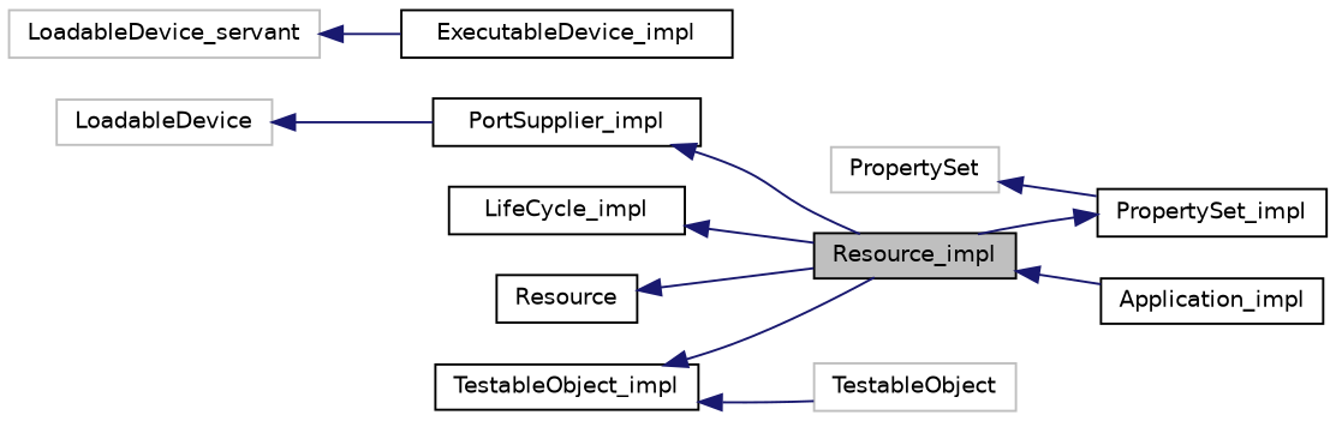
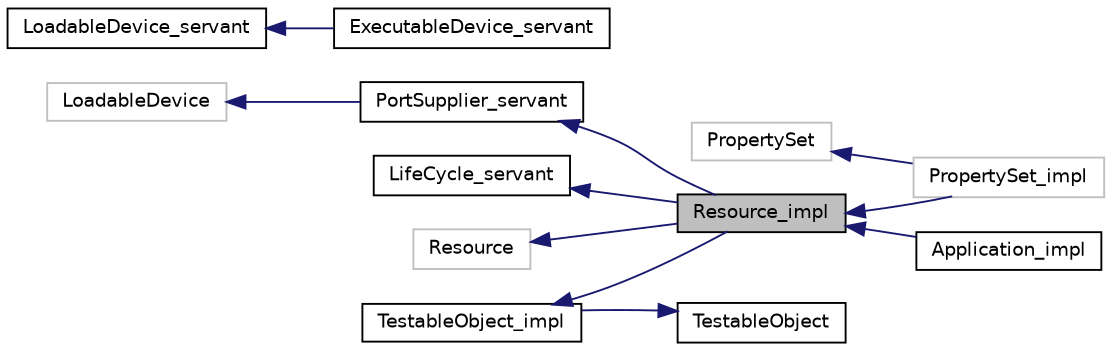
  digraph {
    rankdir=LR
    node [color=black fillcolor=white fontname=Helvetica fontsize=10 shape=record style=filled]
    edge [color=midnightblue dir=back fontname=Helvetica fontsize=10 labelfontname=Helvetica labelfontsize=10 style=solid]
    n1 [fillcolor=grey75 fontcolor=black height=0.2 label=Resource_impl width=0.4]
    n2 [height=0.2 label=Application_impl width=0.4]
-   n3 [height=0.2 label=PropertySet_impl width=0.4]
+   n3 [color=grey75 height=0.2 label=PropertySet_impl width=0.4]
    n4 [color=grey75 height=0.2 label=PropertySet width=0.4]
-   n5 [height=0.2 label=PortSupplier_impl width=0.4]
+   n5 [height=0.2 label=PortSupplier_servant width=0.4]
    n6 [color=grey75 height=0.2 label=LoadableDevice width=0.4]
-   n7 [height=0.2 label=LifeCycle_impl width=0.4]
+   n7 [height=0.2 label=LifeCycle_servant width=0.4]
    n8 [height=0.2 label=TestableObject_impl width=0.4]
-   n9 [color=grey75 height=0.2 label=TestableObject width=0.4]
-   n10 [height=0.2 label=Resource width=0.4]
-   n11 [color=grey75 height=0.2 label=LoadableDevice_servant width=0.4]
-   n12 [height=0.2 label=ExecutableDevice_impl width=0.4]
+   n9 [height=0.2 label=TestableObject width=0.4]
+   n10 [color=grey75 height=0.2 label=Resource width=0.4]
+   n11 [height=0.2 label=LoadableDevice_servant width=0.4]
+   n12 [height=0.2 label=ExecutableDevice_servant width=0.4]
    n1 -> n2
-   n3 -> n1
+   n1 -> n3
    n4 -> n3
    n5 -> n1
    n6 -> n5
    n7 -> n1
    n8 -> n1
-   n8 -> n9
+   n9 -> n8
    n10 -> n1
    n11 -> n12
  }
